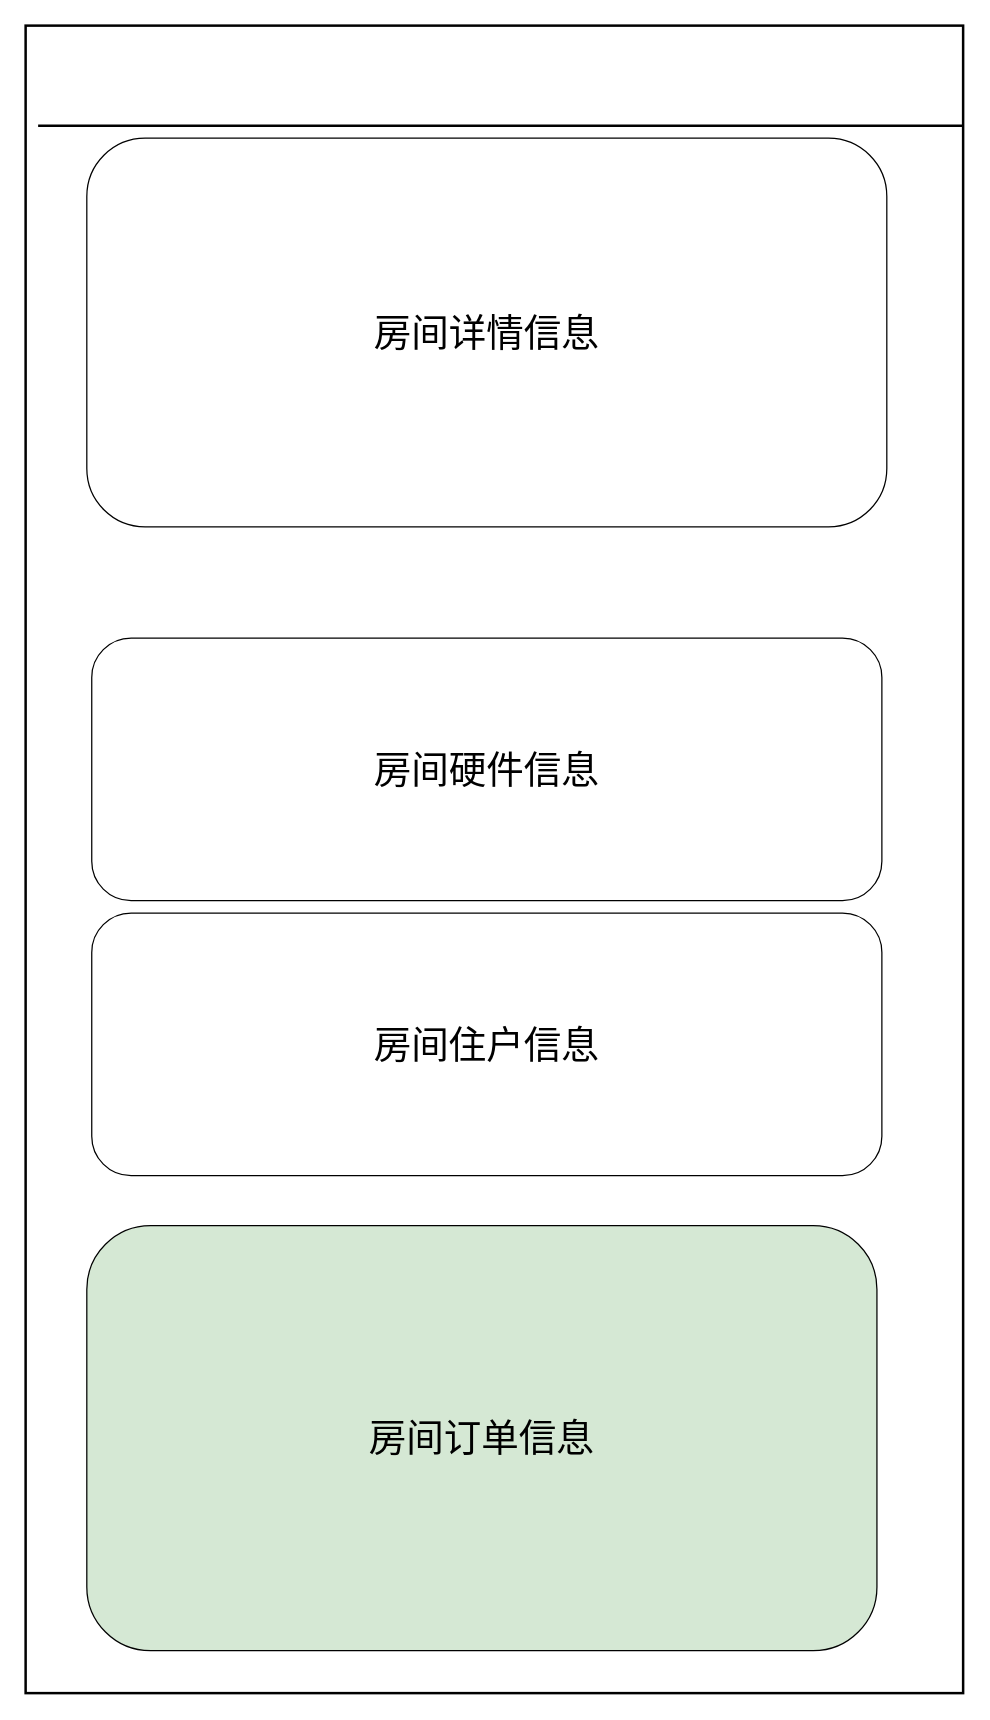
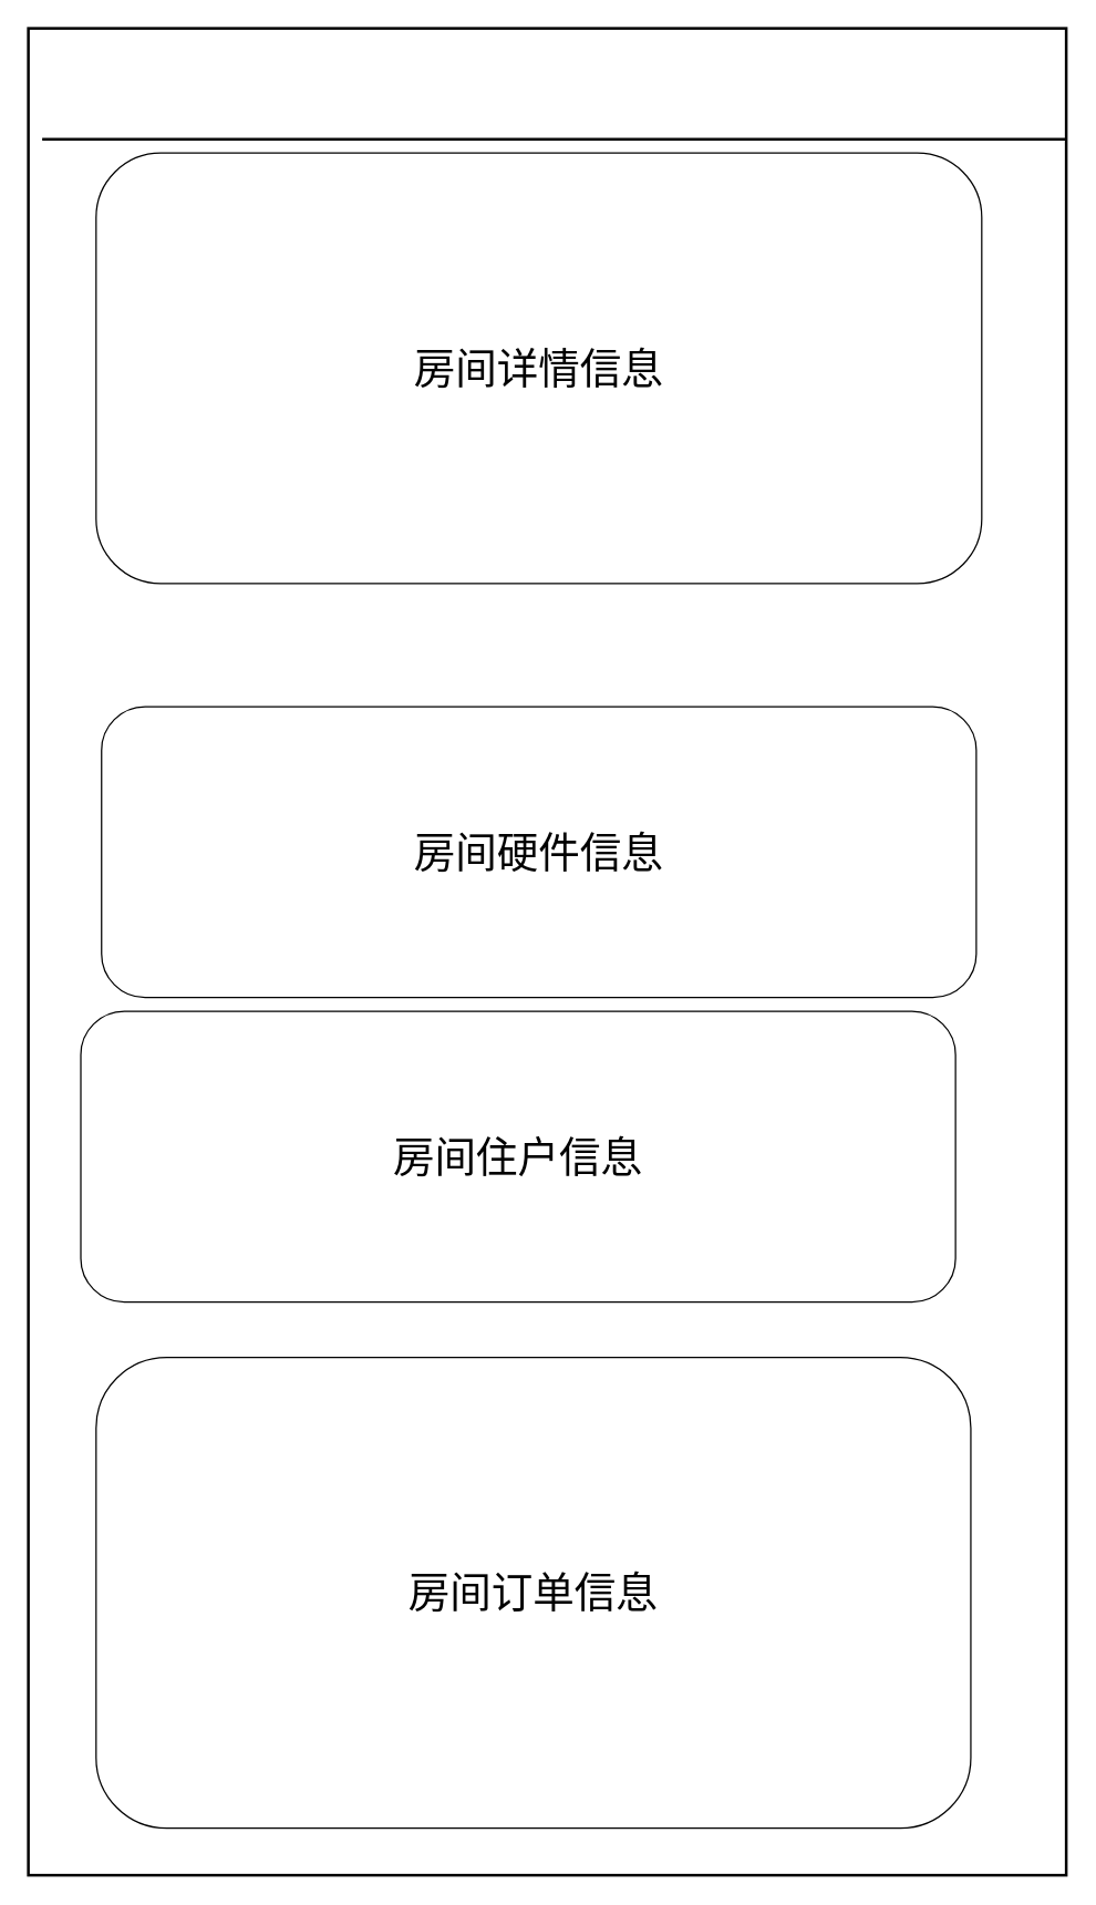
  <mxCell id="0" />
  <mxCell id="1" parent="0" />
  <mxCell id="2" value="" style="rounded=1;whiteSpace=wrap;html=1;fontSize=20;arcSize=0;strokeWidth=2;" parent="1" vertex="1"><mxGeometry x="20" y="20" width="750" height="1334" as="geometry" /></mxCell>
  <mxCell id="3" value="" style="line;strokeWidth=2;html=1;" parent="1" vertex="1"><mxGeometry x="30" y="90" width="740" height="20" as="geometry" /></mxCell>
  <mxCell id="4" value="&lt;font style=&quot;font-size: 30px&quot;&gt;房间详情信息&lt;/font&gt;" style="rounded=1;whiteSpace=wrap;html=1;" parent="1" vertex="1"><mxGeometry x="68.95" y="110" width="640" height="311" as="geometry" /></mxCell>
- <mxCell id="5" value="&lt;span style=&quot;font-size: 30px&quot;&gt;房间住户信息&lt;/span&gt;" style="rounded=1;whiteSpace=wrap;html=1;" parent="1" vertex="1"><mxGeometry x="72.9" y="730" width="632.1" height="210" as="geometry" /></mxCell>
- <mxCell id="6" value="&lt;span style=&quot;font-size: 30px&quot;&gt;房间订单信息&lt;/span&gt;" style="rounded=1;whiteSpace=wrap;html=1;fillColor=#d5e8d4;" parent="1" vertex="1"><mxGeometry x="68.95" y="980" width="632.1" height="340" as="geometry" /></mxCell>
+ <mxCell id="5" value="&lt;span style=&quot;font-size: 30px&quot;&gt;房间住户信息&lt;/span&gt;" style="rounded=1;whiteSpace=wrap;html=1;" parent="1" vertex="1"><mxGeometry x="57.9" y="730" width="632.1" height="210" as="geometry" /></mxCell>
+ <mxCell id="6" value="&lt;span style=&quot;font-size: 30px&quot;&gt;房间订单信息&lt;/span&gt;" style="rounded=1;whiteSpace=wrap;html=1;" parent="1" vertex="1"><mxGeometry x="68.95" y="980" width="632.1" height="340" as="geometry" /></mxCell>
  <mxCell id="7" value="&lt;span style=&quot;font-size: 30px&quot;&gt;房间硬件信息&lt;/span&gt;" style="rounded=1;whiteSpace=wrap;html=1;" parent="1" vertex="1"><mxGeometry x="72.9" y="510" width="632.1" height="210" as="geometry" /></mxCell>
